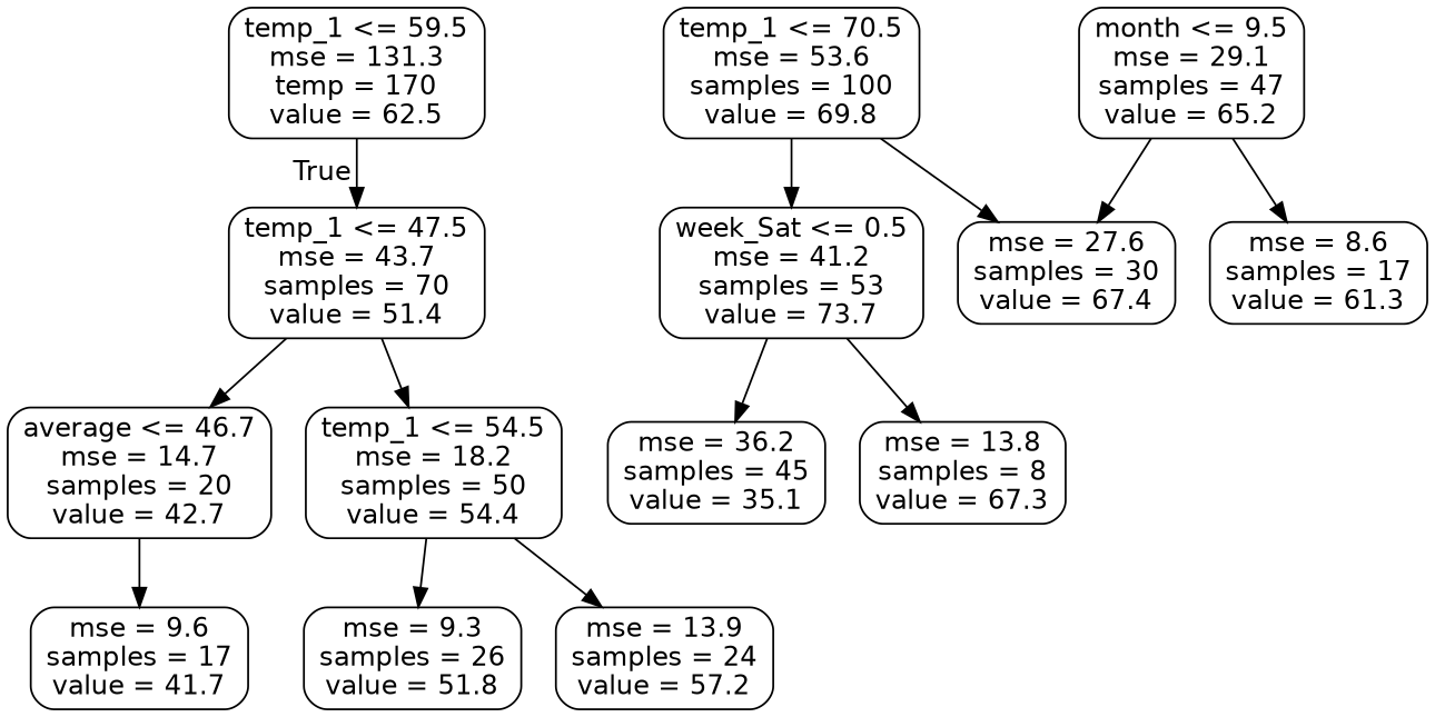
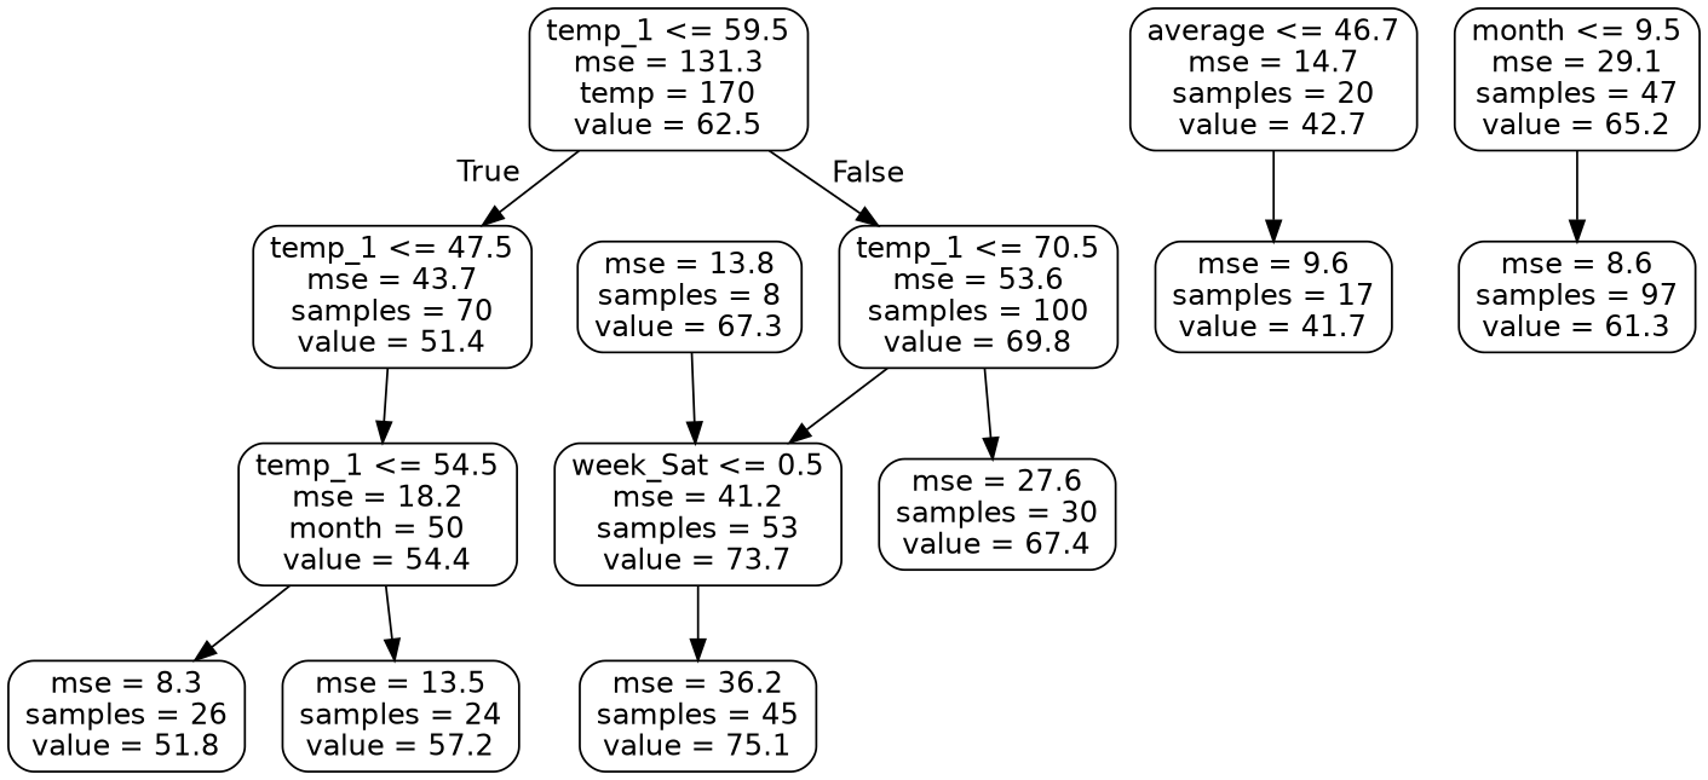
  digraph {
    node [color=black fontname=helvetica shape=box style=rounded]
    edge [fontname=helvetica]
    n1 [label="temp_1 <= 59.5\nmse = 131.3\ntemp = 170\nvalue = 62.5"]
    n2 [label="temp_1 <= 47.5\nmse = 43.7\nsamples = 70\nvalue = 51.4"]
    n3 [label="temp_1 <= 70.5\nmse = 53.6\nsamples = 100\nvalue = 69.8"]
    n4 [label="average <= 46.7\nmse = 14.7\nsamples = 20\nvalue = 42.7"]
-   n5 [label="temp_1 <= 54.5\nmse = 18.2\nsamples = 50\nvalue = 54.4"]
+   n5 [label="temp_1 <= 54.5\nmse = 18.2\nmonth = 50\nvalue = 54.4"]
    n6 [label="week_Sat <= 0.5\nmse = 41.2\nsamples = 53\nvalue = 73.7"]
    n7 [label="mse = 27.6\nsamples = 30\nvalue = 67.4"]
    n8 [label="mse = 9.6\nsamples = 17\nvalue = 41.7"]
-   n9 [label="mse = 9.3\nsamples = 26\nvalue = 51.8"]
-   n10 [label="mse = 13.9\nsamples = 24\nvalue = 57.2"]
+   n9 [label="mse = 8.3\nsamples = 26\nvalue = 51.8"]
+   n10 [label="mse = 13.5\nsamples = 24\nvalue = 57.2"]
    n11 [label="month <= 9.5\nmse = 29.1\nsamples = 47\nvalue = 65.2"]
-   n12 [label="mse = 8.6\nsamples = 17\nvalue = 61.3"]
-   n13 [label="mse = 36.2\nsamples = 45\nvalue = 35.1"]
+   n12 [label="mse = 8.6\nsamples = 97\nvalue = 61.3"]
+   n13 [label="mse = 36.2\nsamples = 45\nvalue = 75.1"]
    n14 [label="mse = 13.8\nsamples = 8\nvalue = 67.3"]
    n1 -> n2 [headlabel=True labelangle=45 labeldistance=2.5]
-   n2 -> n4
+   n1 -> n3 [headlabel=False labelangle=-45 labeldistance=2.5]
    n2 -> n5
    n3 -> n6
    n3 -> n7
    n4 -> n8
    n5 -> n9
    n5 -> n10
    n6 -> n13
-   n6 -> n14
-   n11 -> n7
+   n14 -> n6
    n11 -> n12
  }
